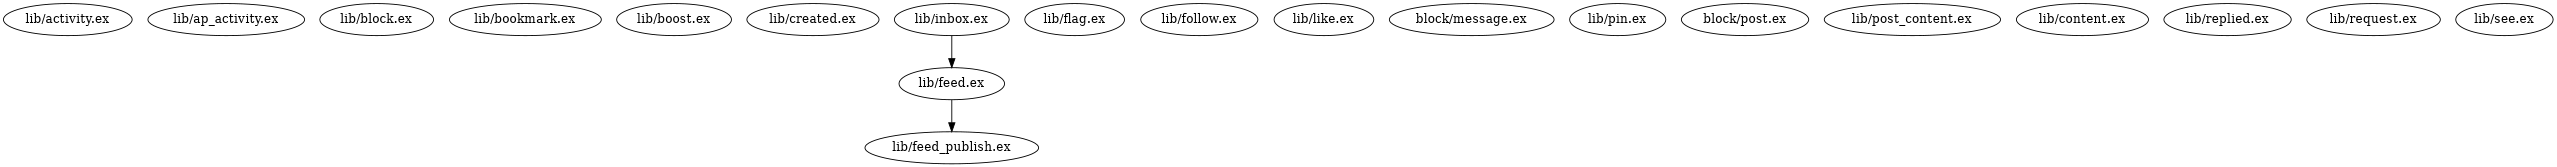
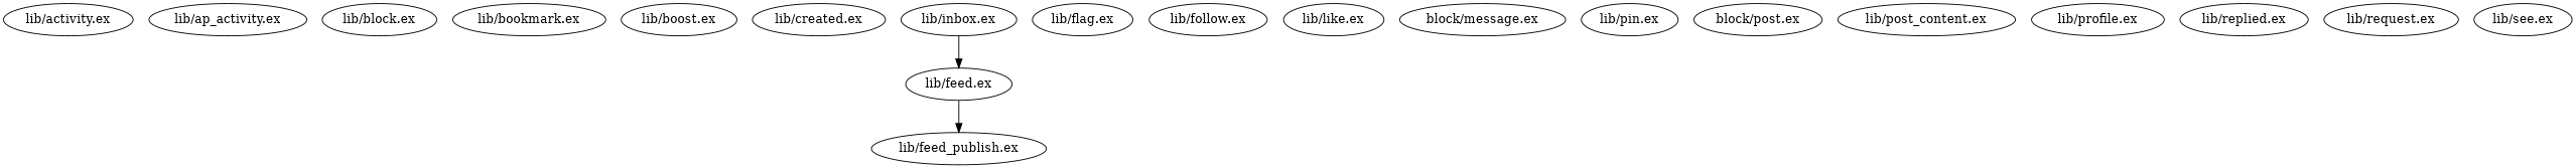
  digraph {
    "lib/activity.ex"
    "lib/ap_activity.ex"
    "lib/block.ex"
    "lib/bookmark.ex"
    "lib/boost.ex"
    "lib/created.ex"
    "lib/feed.ex"
    "lib/feed_publish.ex"
    "lib/flag.ex"
    "lib/follow.ex"
    "lib/inbox.ex"
    "lib/like.ex"
    n13 [label="block/message.ex"]
    "lib/pin.ex"
    n15 [label="block/post.ex"]
    "lib/post_content.ex"
-   "lib/profile.ex" [label="lib/content.ex"]
+   "lib/profile.ex"
    "lib/replied.ex"
    "lib/request.ex"
    "lib/see.ex"
    "lib/feed.ex" -> "lib/feed_publish.ex"
    "lib/inbox.ex" -> "lib/feed.ex"
  }
